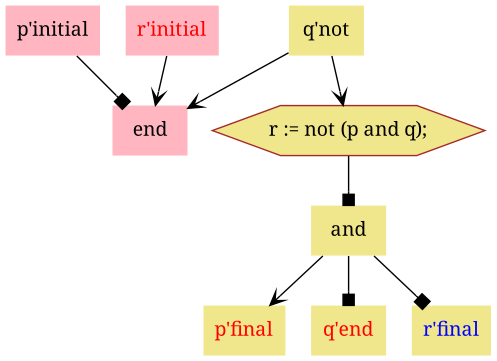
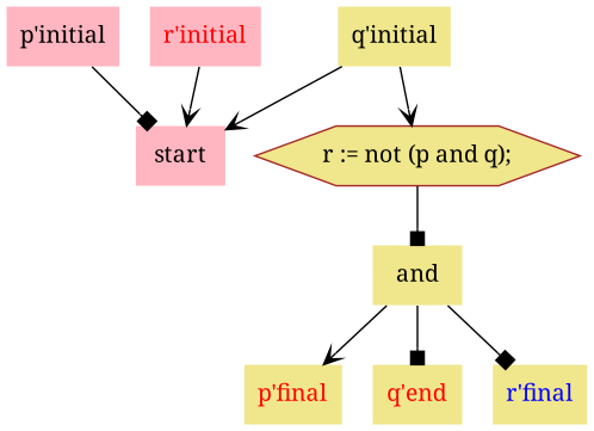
  digraph {
    fontname="Noto Serif"
    splines=True
    node [color=brown fillcolor=khaki fontname="Noto Serif" shape=plaintext style=filled]
    edge [arrowType=normal arrowhead=box fontname="Noto Serif"]
-   n1 [fillcolor=lightpink label=end]
+   n1 [fillcolor=lightpink label=start]
    n2 [label="r := not (p and q);" shape=hexagon]
    n3 [label=and]
    n4 [color=black fontcolor=red label="p'final"]
    n5 [color=black fontcolor=red label="q'end"]
    n6 [fontcolor=blue label="r'final"]
    n7 [color=black fillcolor=lightpink label="p'initial"]
-   n8 [label="q'not"]
+   n8 [label="q'initial"]
    n9 [color=black fillcolor=lightpink fontcolor=red label="r'initial"]
    n2 -> n3
    n3 -> n4 [arrowhead=vee]
    n3 -> n5
    n3 -> n6
    n7 -> n1
    n8 -> n1 [arrowhead=vee]
    n8 -> n2 [arrowhead=vee]
    n9 -> n1 [arrowhead=vee]
  }
